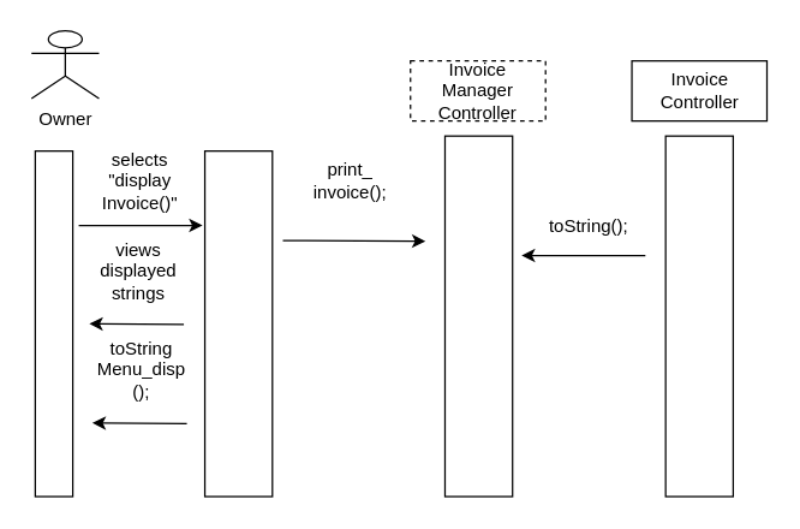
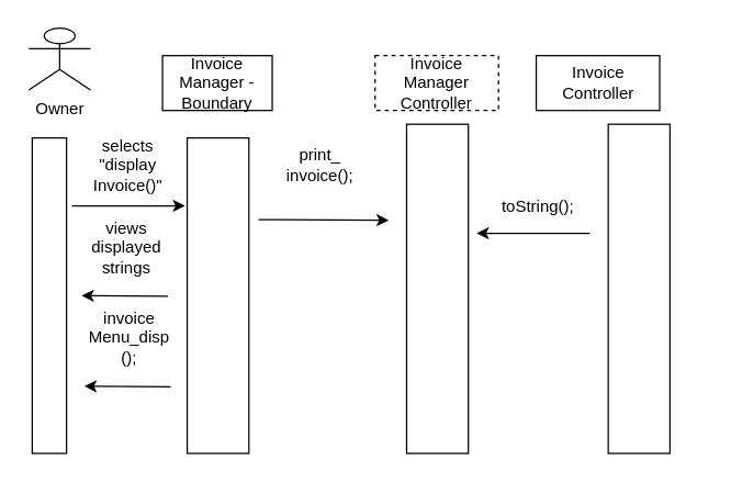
  <mxCell id="0" />
  <mxCell id="1" parent="0" />
  <mxCell id="2" value="Owner" style="shape=umlActor;verticalLabelPosition=bottom;labelBackgroundColor=#ffffff;verticalAlign=top;html=1;outlineConnect=0;" parent="1" vertex="1"><mxGeometry x="20.5" y="20" width="45" height="45" as="geometry" /></mxCell>
+ <mxCell id="3" value="Invoice Manager - Boundary" style="rounded=0;whiteSpace=wrap;html=1;" parent="1" vertex="1"><mxGeometry x="118" y="40" width="80" height="40" as="geometry" /></mxCell>
  <mxCell id="4" value="" style="endArrow=none;dashed=1;html=1;" parent="1" source="5" edge="1"><mxGeometry width="50" height="50" relative="1" as="geometry"><mxPoint x="37.5" y="470" as="sourcePoint" /><mxPoint x="37.5" y="100" as="targetPoint" /></mxGeometry></mxCell>
  <mxCell id="5" value="" style="rounded=0;whiteSpace=wrap;html=1;" parent="1" vertex="1"><mxGeometry x="23" y="100" width="25" height="230" as="geometry" /></mxCell>
  <mxCell id="6" value="" style="rounded=0;whiteSpace=wrap;html=1;" parent="1" vertex="1"><mxGeometry x="136" y="100" width="45" height="230" as="geometry" /></mxCell>
  <mxCell id="7" value="Invoice Manager Controller" style="rounded=0;whiteSpace=wrap;html=1;dashed=1;" parent="1" vertex="1"><mxGeometry x="273" y="40" width="90" height="40" as="geometry" /></mxCell>
- <mxCell id="8" value="Invoice Controller" style="rounded=0;whiteSpace=wrap;html=1;" parent="1" vertex="1"><mxGeometry x="420.5" y="40" width="90" height="40" as="geometry" /></mxCell>
+ <mxCell id="8" value="Invoice Controller" style="rounded=0;whiteSpace=wrap;html=1;" parent="1" vertex="1"><mxGeometry x="390.5" y="40" width="90" height="40" as="geometry" /></mxCell>
  <mxCell id="9" value="" style="endArrow=classic;html=1;" parent="1" edge="1"><mxGeometry width="50" height="50" relative="1" as="geometry"><mxPoint x="51.983" y="149.5" as="sourcePoint" /><mxPoint x="134.5" y="149.5" as="targetPoint" /></mxGeometry></mxCell>
  <mxCell id="10" value="selects &quot;display&lt;br&gt;Invoice()&quot;" style="text;html=1;strokeColor=none;fillColor=none;align=center;verticalAlign=middle;whiteSpace=wrap;rounded=0;" parent="1" vertex="1"><mxGeometry x="64" y="90" width="58" height="60" as="geometry" /></mxCell>
  <mxCell id="11" value="" style="endArrow=classic;html=1;" edge="1" parent="1"><mxGeometry width="50" height="50" relative="1" as="geometry"><mxPoint x="187.983" y="159.5" as="sourcePoint" /><mxPoint x="283" y="160" as="targetPoint" /></mxGeometry></mxCell>
  <mxCell id="12" value="" style="rounded=0;whiteSpace=wrap;html=1;" vertex="1" parent="1"><mxGeometry x="296" y="90" width="45" height="240" as="geometry" /></mxCell>
  <mxCell id="13" value="" style="rounded=0;whiteSpace=wrap;html=1;" vertex="1" parent="1"><mxGeometry x="443" y="90" width="45" height="240" as="geometry" /></mxCell>
  <mxCell id="14" value="" style="endArrow=classic;html=1;" edge="1" parent="1"><mxGeometry width="50" height="50" relative="1" as="geometry"><mxPoint x="429.5" y="169.5" as="sourcePoint" /><mxPoint x="346.983" y="169.5" as="targetPoint" /></mxGeometry></mxCell>
  <mxCell id="15" value="print_&lt;br&gt;invoice();" style="text;html=1;strokeColor=none;fillColor=none;align=center;verticalAlign=middle;whiteSpace=wrap;rounded=0;" vertex="1" parent="1"><mxGeometry x="204" y="100" width="58" height="40" as="geometry" /></mxCell>
  <mxCell id="16" value="toString();" style="text;html=1;strokeColor=none;fillColor=none;align=center;verticalAlign=middle;whiteSpace=wrap;rounded=0;" vertex="1" parent="1"><mxGeometry x="362.5" y="135" width="58" height="30" as="geometry" /></mxCell>
  <mxCell id="17" value="" style="endArrow=classic;html=1;" edge="1" parent="1"><mxGeometry width="50" height="50" relative="1" as="geometry"><mxPoint x="122" y="215.5" as="sourcePoint" /><mxPoint x="59" y="215" as="targetPoint" /></mxGeometry></mxCell>
  <mxCell id="18" value="views displayed strings" style="text;html=1;strokeColor=none;fillColor=none;align=center;verticalAlign=middle;whiteSpace=wrap;rounded=0;" vertex="1" parent="1"><mxGeometry x="63" y="160" width="58" height="40" as="geometry" /></mxCell>
  <mxCell id="19" value="" style="endArrow=classic;html=1;" edge="1" parent="1"><mxGeometry width="50" height="50" relative="1" as="geometry"><mxPoint x="124" y="281.5" as="sourcePoint" /><mxPoint x="61" y="281" as="targetPoint" /></mxGeometry></mxCell>
- <mxCell id="20" value="toString&lt;br&gt;Menu_disp&lt;br&gt;();" style="text;html=1;strokeColor=none;fillColor=none;align=center;verticalAlign=middle;whiteSpace=wrap;rounded=0;" vertex="1" parent="1"><mxGeometry x="65" y="226" width="58" height="40" as="geometry" /></mxCell>
+ <mxCell id="20" value="invoice&lt;br&gt;Menu_disp&lt;br&gt;();" style="text;html=1;strokeColor=none;fillColor=none;align=center;verticalAlign=middle;whiteSpace=wrap;rounded=0;" vertex="1" parent="1"><mxGeometry x="65" y="226" width="58" height="40" as="geometry" /></mxCell>
